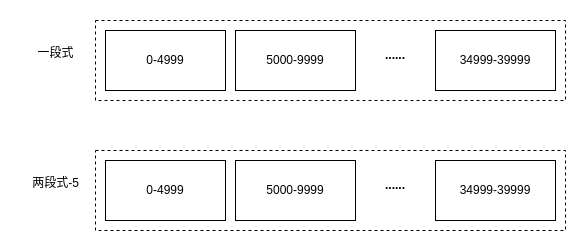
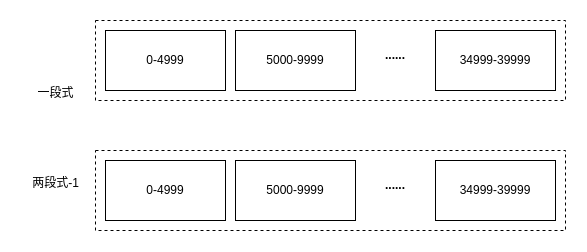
  <mxCell id="0" />
  <mxCell id="1" parent="0" />
  <mxCell id="2" value="" style="rounded=0;whiteSpace=wrap;html=1;dashed=1;" vertex="1" parent="1"><mxGeometry x="95" y="20" width="470" height="80" as="geometry" /></mxCell>
  <mxCell id="3" value="0-4999" style="rounded=0;whiteSpace=wrap;html=1;" vertex="1" parent="1"><mxGeometry x="105" y="30" width="120" height="60" as="geometry" /></mxCell>
  <mxCell id="4" value="5000-9999" style="rounded=0;whiteSpace=wrap;html=1;" vertex="1" parent="1"><mxGeometry x="235" y="30" width="120" height="60" as="geometry" /></mxCell>
  <mxCell id="5" value="......" style="text;html=1;strokeColor=none;fillColor=none;align=center;verticalAlign=middle;whiteSpace=wrap;rounded=0;fontStyle=1" vertex="1" parent="1"><mxGeometry x="365" y="40" width="60" height="30" as="geometry" /></mxCell>
  <mxCell id="6" value="34999-39999" style="rounded=0;whiteSpace=wrap;html=1;" vertex="1" parent="1"><mxGeometry x="435" y="30" width="120" height="60" as="geometry" /></mxCell>
- <mxCell id="7" value="一段式" style="text;html=1;align=center;verticalAlign=middle;resizable=0;points=[];autosize=1;strokeColor=none;fillColor=none;" vertex="1" parent="1"><mxGeometry x="25" y="38" width="60" height="30" as="geometry" /></mxCell>
+ <mxCell id="7" value="一段式" style="text;html=1;align=center;verticalAlign=middle;resizable=0;points=[];autosize=1;strokeColor=none;fillColor=none;" vertex="1" parent="1"><mxGeometry x="25" y="78" width="60" height="30" as="geometry" /></mxCell>
  <mxCell id="8" value="" style="rounded=0;whiteSpace=wrap;html=1;dashed=1;" vertex="1" parent="1"><mxGeometry x="95" y="150" width="470" height="80" as="geometry" /></mxCell>
  <mxCell id="9" value="0-4999" style="rounded=0;whiteSpace=wrap;html=1;" vertex="1" parent="1"><mxGeometry x="105" y="160" width="120" height="60" as="geometry" /></mxCell>
  <mxCell id="10" value="5000-9999" style="rounded=0;whiteSpace=wrap;html=1;" vertex="1" parent="1"><mxGeometry x="235" y="160" width="120" height="60" as="geometry" /></mxCell>
  <mxCell id="11" value="......" style="text;html=1;strokeColor=none;fillColor=none;align=center;verticalAlign=middle;whiteSpace=wrap;rounded=0;fontStyle=1" vertex="1" parent="1"><mxGeometry x="365" y="170" width="60" height="30" as="geometry" /></mxCell>
  <mxCell id="12" value="34999-39999" style="rounded=0;whiteSpace=wrap;html=1;" vertex="1" parent="1"><mxGeometry x="435" y="160" width="120" height="60" as="geometry" /></mxCell>
- <mxCell id="13" value="两段式-5" style="text;html=1;align=center;verticalAlign=middle;resizable=0;points=[];autosize=1;strokeColor=none;fillColor=none;" vertex="1" parent="1"><mxGeometry x="20" y="168" width="70" height="30" as="geometry" /></mxCell>
+ <mxCell id="13" value="两段式-1" style="text;html=1;align=center;verticalAlign=middle;resizable=0;points=[];autosize=1;strokeColor=none;fillColor=none;" vertex="1" parent="1"><mxGeometry x="20" y="168" width="70" height="30" as="geometry" /></mxCell>
